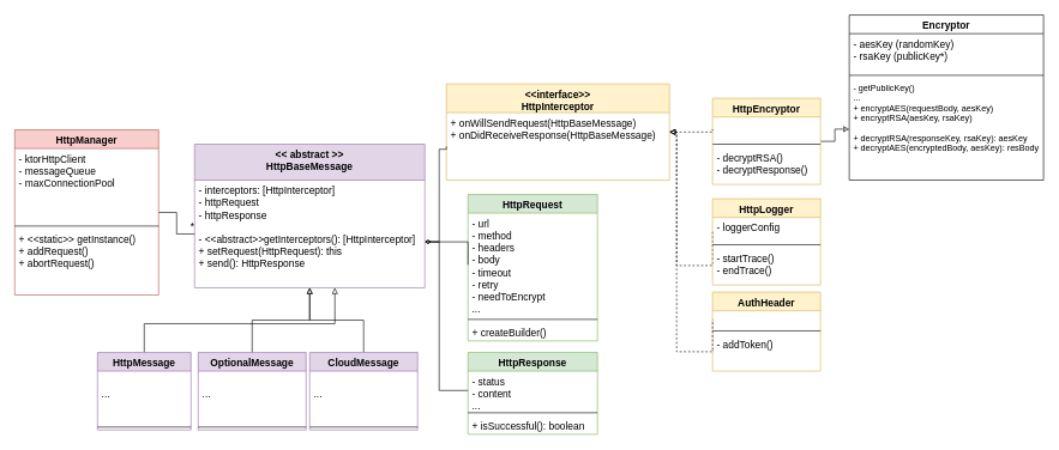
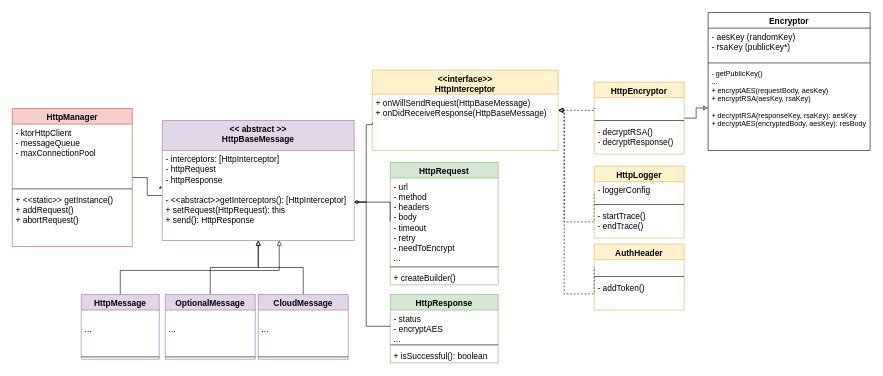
  <mxCell id="0" />
  <mxCell id="1" parent="0" />
  <mxCell id="2" value="HttpRequest" style="swimlane;fontStyle=1;align=center;verticalAlign=top;childLayout=stackLayout;horizontal=1;startSize=26;horizontalStack=0;resizeParent=1;resizeParentMax=0;resizeLast=0;collapsible=1;marginBottom=0;fontSize=14;fillColor=#d5e8d4;strokeColor=#82b366;" parent="1" vertex="1"><mxGeometry x="650" y="270" width="180" height="204" as="geometry" /></mxCell>
  <mxCell id="3" value="- url&#10;- method&#10;- headers&#10;- body&#10;- timeout&#10;- retry&#10;- needToEncrypt&#10;..." style="text;strokeColor=none;fillColor=none;align=left;verticalAlign=top;spacingLeft=4;spacingRight=4;overflow=hidden;rotatable=0;points=[[0,0.5],[1,0.5]];portConstraint=eastwest;fontSize=14;" parent="2" vertex="1"><mxGeometry y="26" width="180" height="144" as="geometry" /></mxCell>
  <mxCell id="4" value="" style="line;strokeWidth=1;fillColor=none;align=left;verticalAlign=middle;spacingTop=-1;spacingLeft=3;spacingRight=3;rotatable=0;labelPosition=right;points=[];portConstraint=eastwest;fontSize=14;" parent="2" vertex="1"><mxGeometry y="170" width="180" height="8" as="geometry" /></mxCell>
  <mxCell id="5" value="+ createBuilder()" style="text;strokeColor=none;fillColor=none;align=left;verticalAlign=top;spacingLeft=4;spacingRight=4;overflow=hidden;rotatable=0;points=[[0,0.5],[1,0.5]];portConstraint=eastwest;fontSize=14;" parent="2" vertex="1"><mxGeometry y="178" width="180" height="26" as="geometry" /></mxCell>
  <mxCell id="6" value="HttpResponse" style="swimlane;fontStyle=1;align=center;verticalAlign=top;childLayout=stackLayout;horizontal=1;startSize=26;horizontalStack=0;resizeParent=1;resizeParentMax=0;resizeLast=0;collapsible=1;marginBottom=0;fontSize=14;fillColor=#d5e8d4;strokeColor=#82b366;" parent="1" vertex="1"><mxGeometry x="650" y="490" width="180" height="114" as="geometry" /></mxCell>
- <mxCell id="7" value="- status&#10;- content&#10;..." style="text;strokeColor=none;fillColor=none;align=left;verticalAlign=top;spacingLeft=4;spacingRight=4;overflow=hidden;rotatable=0;points=[[0,0.5],[1,0.5]];portConstraint=eastwest;fontSize=14;" parent="6" vertex="1"><mxGeometry y="26" width="180" height="54" as="geometry" /></mxCell>
+ <mxCell id="7" value="- status&#10;- encryptAES&#10;..." style="text;strokeColor=none;fillColor=none;align=left;verticalAlign=top;spacingLeft=4;spacingRight=4;overflow=hidden;rotatable=0;points=[[0,0.5],[1,0.5]];portConstraint=eastwest;fontSize=14;" parent="6" vertex="1"><mxGeometry y="26" width="180" height="54" as="geometry" /></mxCell>
  <mxCell id="8" value="" style="line;strokeWidth=1;fillColor=none;align=left;verticalAlign=middle;spacingTop=-1;spacingLeft=3;spacingRight=3;rotatable=0;labelPosition=right;points=[];portConstraint=eastwest;fontSize=14;" parent="6" vertex="1"><mxGeometry y="80" width="180" height="8" as="geometry" /></mxCell>
  <mxCell id="9" value="+ isSuccessful(): boolean&#10;" style="text;strokeColor=none;fillColor=none;align=left;verticalAlign=top;spacingLeft=4;spacingRight=4;overflow=hidden;rotatable=0;points=[[0,0.5],[1,0.5]];portConstraint=eastwest;fontSize=14;" parent="6" vertex="1"><mxGeometry y="88" width="180" height="26" as="geometry" /></mxCell>
  <mxCell id="10" style="edgeStyle=orthogonalEdgeStyle;rounded=0;orthogonalLoop=1;jettySize=auto;html=1;startArrow=none;startFill=0;endArrow=classic;endFill=0;fontSize=14;" parent="1" source="11" target="18" edge="1"><mxGeometry relative="1" as="geometry"><Array as="points" /></mxGeometry></mxCell>
  <mxCell id="11" value="HttpEncryptor&#10;" style="swimlane;fontStyle=1;align=center;verticalAlign=top;childLayout=stackLayout;horizontal=1;startSize=26;horizontalStack=0;resizeParent=1;resizeParentMax=0;resizeLast=0;collapsible=1;marginBottom=0;fontSize=14;fillColor=#fff2cc;strokeColor=#d6b656;" parent="1" vertex="1"><mxGeometry x="990" y="136" width="150" height="120" as="geometry" /></mxCell>
  <mxCell id="12" value=" " style="text;strokeColor=none;fillColor=none;align=left;verticalAlign=top;spacingLeft=4;spacingRight=4;overflow=hidden;rotatable=0;points=[[0,0.5],[1,0.5]];portConstraint=eastwest;fontSize=14;" parent="11" vertex="1"><mxGeometry y="26" width="150" height="34" as="geometry" /></mxCell>
  <mxCell id="13" value="" style="line;strokeWidth=1;fillColor=none;align=left;verticalAlign=middle;spacingTop=-1;spacingLeft=3;spacingRight=3;rotatable=0;labelPosition=right;points=[];portConstraint=eastwest;fontSize=14;" parent="11" vertex="1"><mxGeometry y="60" width="150" height="8" as="geometry" /></mxCell>
  <mxCell id="14" value="- decryptRSA()&#10;- decryptResponse()" style="text;strokeColor=none;fillColor=none;align=left;verticalAlign=top;spacingLeft=4;spacingRight=4;overflow=hidden;rotatable=0;points=[[0,0.5],[1,0.5]];portConstraint=eastwest;fontSize=14;" parent="11" vertex="1"><mxGeometry y="68" width="150" height="52" as="geometry" /></mxCell>
  <mxCell id="15" value="Encryptor" style="swimlane;fontStyle=1;align=center;verticalAlign=top;childLayout=stackLayout;horizontal=1;startSize=26;horizontalStack=0;resizeParent=1;resizeParentMax=0;resizeLast=0;collapsible=1;marginBottom=0;fontSize=14;" parent="1" vertex="1"><mxGeometry x="1180" y="20" width="270" height="230" as="geometry" /></mxCell>
  <mxCell id="16" value="- aesKey (randomKey)&#10;- rsaKey (publicKey*)" style="text;strokeColor=none;fillColor=none;align=left;verticalAlign=top;spacingLeft=4;spacingRight=4;overflow=hidden;rotatable=0;points=[[0,0.5],[1,0.5]];portConstraint=eastwest;fontSize=14;" parent="15" vertex="1"><mxGeometry y="26" width="270" height="54" as="geometry" /></mxCell>
  <mxCell id="17" value="" style="line;strokeWidth=1;fillColor=none;align=left;verticalAlign=middle;spacingTop=-1;spacingLeft=3;spacingRight=3;rotatable=0;labelPosition=right;points=[];portConstraint=eastwest;fontSize=14;" parent="15" vertex="1"><mxGeometry y="80" width="270" height="8" as="geometry" /></mxCell>
  <mxCell id="18" value="- getPublicKey()&#10;...&#10;+ encryptAES(requestBody, aesKey)&#10;+ encryptRSA(aesKey, rsaKey)&#10;&#10;+ decryptRSA(responseKey, rsaKey): aesKey &#10;+ decryptAES(encryptedBody, aesKey): resBody" style="text;strokeColor=none;fillColor=none;align=left;verticalAlign=top;spacingLeft=4;spacingRight=4;overflow=hidden;rotatable=0;points=[[0,0.5],[1,0.5]];portConstraint=eastwest;fontSize=12;" parent="15" vertex="1"><mxGeometry y="88" width="270" height="142" as="geometry" /></mxCell>
  <mxCell id="19" style="edgeStyle=orthogonalEdgeStyle;rounded=0;orthogonalLoop=1;jettySize=auto;html=1;entryX=0;entryY=0.5;entryDx=0;entryDy=0;dashed=1;startArrow=block;startFill=0;endArrow=none;endFill=0;fontSize=14;" parent="1" target="12" edge="1"><mxGeometry relative="1" as="geometry"><Array as="points"><mxPoint x="990" y="183" /></Array><mxPoint x="930" y="183" as="sourcePoint" /></mxGeometry></mxCell>
  <mxCell id="20" style="edgeStyle=orthogonalEdgeStyle;rounded=0;orthogonalLoop=1;jettySize=auto;html=1;entryX=0;entryY=0.5;entryDx=0;entryDy=0;dashed=1;startArrow=block;startFill=0;endArrow=none;endFill=0;fontSize=14;" parent="1" target="24" edge="1"><mxGeometry relative="1" as="geometry"><Array as="points"><mxPoint x="940" y="183" /><mxPoint x="940" y="369" /><mxPoint x="990" y="369" /></Array><mxPoint x="930" y="183" as="sourcePoint" /></mxGeometry></mxCell>
  <mxCell id="21" value="&lt;&lt;interface&gt;&gt;&#10;HttpInterceptor" style="swimlane;fontStyle=1;align=center;verticalAlign=top;childLayout=stackLayout;horizontal=1;startSize=40;horizontalStack=0;resizeParent=1;resizeParentMax=0;resizeLast=0;collapsible=1;marginBottom=0;fontSize=14;fillColor=#fff2cc;strokeColor=#d6b656;" parent="1" vertex="1"><mxGeometry x="620" y="116" width="310" height="134" as="geometry" /></mxCell>
  <mxCell id="22" value="+ onWillSendRequest(HttpBaseMessage)&#10;+ onDidReceiveResponse(HttpBaseMessage)" style="text;strokeColor=none;fillColor=none;align=left;verticalAlign=top;spacingLeft=4;spacingRight=4;overflow=hidden;rotatable=0;points=[[0,0.5],[1,0.5]];portConstraint=eastwest;fontSize=14;" parent="21" vertex="1"><mxGeometry y="40" width="310" height="94" as="geometry" /></mxCell>
  <mxCell id="23" value="HttpLogger" style="swimlane;fontStyle=1;align=center;verticalAlign=top;childLayout=stackLayout;horizontal=1;startSize=26;horizontalStack=0;resizeParent=1;resizeParentMax=0;resizeLast=0;collapsible=1;marginBottom=0;fontSize=14;fillColor=#fff2cc;strokeColor=#d6b656;" parent="1" vertex="1"><mxGeometry x="990" y="276" width="150" height="120" as="geometry" /></mxCell>
  <mxCell id="24" value="- loggerConfig" style="text;strokeColor=none;fillColor=none;align=left;verticalAlign=top;spacingLeft=4;spacingRight=4;overflow=hidden;rotatable=0;points=[[0,0.5],[1,0.5]];portConstraint=eastwest;fontSize=14;" parent="23" vertex="1"><mxGeometry y="26" width="150" height="34" as="geometry" /></mxCell>
  <mxCell id="25" value="" style="line;strokeWidth=1;fillColor=none;align=left;verticalAlign=middle;spacingTop=-1;spacingLeft=3;spacingRight=3;rotatable=0;labelPosition=right;points=[];portConstraint=eastwest;fontSize=14;" parent="23" vertex="1"><mxGeometry y="60" width="150" height="8" as="geometry" /></mxCell>
  <mxCell id="26" value="- startTrace()&#10;- endTrace()" style="text;strokeColor=none;fillColor=none;align=left;verticalAlign=top;spacingLeft=4;spacingRight=4;overflow=hidden;rotatable=0;points=[[0,0.5],[1,0.5]];portConstraint=eastwest;fontSize=14;" parent="23" vertex="1"><mxGeometry y="68" width="150" height="52" as="geometry" /></mxCell>
  <mxCell id="27" style="edgeStyle=orthogonalEdgeStyle;rounded=0;orthogonalLoop=1;jettySize=auto;html=1;entryX=0;entryY=0.5;entryDx=0;entryDy=0;fontSize=14;startArrow=none;startFill=0;endArrow=none;endFill=0;" parent="1" source="29" target="45" edge="1"><mxGeometry relative="1" as="geometry" /></mxCell>
  <mxCell id="28" value="*" style="edgeLabel;html=1;align=center;verticalAlign=middle;resizable=0;points=[];fontSize=14;" parent="27" vertex="1" connectable="0"><mxGeometry x="0.905" y="1" relative="1" as="geometry"><mxPoint y="-10" as="offset" /></mxGeometry></mxCell>
  <mxCell id="29" value="HttpManager" style="swimlane;fontStyle=1;align=center;verticalAlign=top;childLayout=stackLayout;horizontal=1;startSize=26;horizontalStack=0;resizeParent=1;resizeParentMax=0;resizeLast=0;collapsible=1;marginBottom=0;fontSize=14;fillColor=#f8cecc;strokeColor=#b85450;" parent="1" vertex="1"><mxGeometry y="180" width="200" height="230" as="geometry" x="20" /></mxCell>
  <mxCell id="30" value="- ktorHttpClient&#10;- messageQueue&#10;- maxConnectionPool" style="text;strokeColor=none;fillColor=none;align=left;verticalAlign=top;spacingLeft=4;spacingRight=4;overflow=hidden;rotatable=0;points=[[0,0.5],[1,0.5]];portConstraint=eastwest;fontStyle=0;fontSize=14;" parent="29" vertex="1"><mxGeometry y="26" width="200" height="104" as="geometry" /></mxCell>
  <mxCell id="31" value="" style="line;strokeWidth=1;fillColor=none;align=left;verticalAlign=middle;spacingTop=-1;spacingLeft=3;spacingRight=3;rotatable=0;labelPosition=right;points=[];portConstraint=eastwest;fontSize=14;" parent="29" vertex="1"><mxGeometry y="130" width="200" height="8" as="geometry" /></mxCell>
  <mxCell id="32" value="+ &lt;&lt;static&gt;&gt; getInstance()&#10;+ addRequest()&#10;+ abortRequest()" style="text;strokeColor=none;fillColor=none;align=left;verticalAlign=top;spacingLeft=4;spacingRight=4;overflow=hidden;rotatable=0;points=[[0,0.5],[1,0.5]];portConstraint=eastwest;fontSize=14;" parent="29" vertex="1"><mxGeometry y="138" width="200" height="92" as="geometry" /></mxCell>
  <mxCell id="33" value="AuthHeader" style="swimlane;fontStyle=1;align=center;verticalAlign=top;childLayout=stackLayout;horizontal=1;startSize=26;horizontalStack=0;resizeParent=1;resizeParentMax=0;resizeLast=0;collapsible=1;marginBottom=0;fontSize=14;fillColor=#fff2cc;strokeColor=#d6b656;" parent="1" vertex="1"><mxGeometry x="990" y="406" width="150" height="110" as="geometry" /></mxCell>
  <mxCell id="34" value=" " style="text;strokeColor=none;fillColor=none;align=left;verticalAlign=top;spacingLeft=4;spacingRight=4;overflow=hidden;rotatable=0;points=[[0,0.5],[1,0.5]];portConstraint=eastwest;fontSize=14;" parent="33" vertex="1"><mxGeometry y="26" width="150" height="24" as="geometry" /></mxCell>
  <mxCell id="35" value="" style="line;strokeWidth=1;fillColor=none;align=left;verticalAlign=middle;spacingTop=-1;spacingLeft=3;spacingRight=3;rotatable=0;labelPosition=right;points=[];portConstraint=eastwest;fontSize=14;" parent="33" vertex="1"><mxGeometry y="50" width="150" height="8" as="geometry" /></mxCell>
  <mxCell id="36" value="- addToken()" style="text;strokeColor=none;fillColor=none;align=left;verticalAlign=top;spacingLeft=4;spacingRight=4;overflow=hidden;rotatable=0;points=[[0,0.5],[1,0.5]];portConstraint=eastwest;fontSize=14;" parent="33" vertex="1"><mxGeometry y="58" width="150" height="52" as="geometry" /></mxCell>
  <mxCell id="37" style="edgeStyle=orthogonalEdgeStyle;rounded=0;orthogonalLoop=1;jettySize=auto;html=1;entryX=0;entryY=0.5;entryDx=0;entryDy=0;dashed=1;startArrow=block;startFill=0;endArrow=none;endFill=0;fontSize=14;exitX=1;exitY=0.5;exitDx=0;exitDy=0;" parent="1" target="34" edge="1"><mxGeometry relative="1" as="geometry"><mxPoint x="930" y="183" as="sourcePoint" /><mxPoint x="1000" y="339" as="targetPoint" /><Array as="points"><mxPoint x="940" y="183" /><mxPoint x="940" y="489" /></Array></mxGeometry></mxCell>
  <mxCell id="38" style="edgeStyle=orthogonalEdgeStyle;rounded=0;orthogonalLoop=1;jettySize=auto;html=1;entryX=0;entryY=0.5;entryDx=0;entryDy=0;fontSize=12;startArrow=diamondThin;startFill=0;endArrow=none;endFill=0;" parent="1" source="44" target="22" edge="1"><mxGeometry relative="1" as="geometry"><Array as="points"><mxPoint x="610" y="336" /><mxPoint x="610" y="207" /></Array></mxGeometry></mxCell>
  <mxCell id="39" style="edgeStyle=orthogonalEdgeStyle;rounded=0;orthogonalLoop=1;jettySize=auto;html=1;entryX=0;entryY=0.5;entryDx=0;entryDy=0;fontSize=12;startArrow=diamondThin;startFill=0;endArrow=none;endFill=0;" parent="1" source="44" target="3" edge="1"><mxGeometry relative="1" as="geometry"><Array as="points"><mxPoint x="650" y="336" /></Array></mxGeometry></mxCell>
  <mxCell id="40" style="edgeStyle=orthogonalEdgeStyle;rounded=0;orthogonalLoop=1;jettySize=auto;html=1;entryX=0;entryY=0.5;entryDx=0;entryDy=0;fontSize=12;startArrow=diamondThin;startFill=0;endArrow=none;endFill=0;" parent="1" source="44" target="7" edge="1"><mxGeometry relative="1" as="geometry"><Array as="points"><mxPoint x="610" y="336" /><mxPoint x="610" y="543" /></Array></mxGeometry></mxCell>
  <mxCell id="41" style="edgeStyle=orthogonalEdgeStyle;rounded=0;orthogonalLoop=1;jettySize=auto;html=1;entryX=0.5;entryY=0;entryDx=0;entryDy=0;fontSize=12;startArrow=block;startFill=0;endArrow=none;endFill=0;" parent="1" source="44" target="46" edge="1"><mxGeometry relative="1" as="geometry"><Array as="points"><mxPoint x="465" y="450" /><mxPoint x="200" y="450" /></Array></mxGeometry></mxCell>
  <mxCell id="42" style="edgeStyle=orthogonalEdgeStyle;rounded=0;orthogonalLoop=1;jettySize=auto;html=1;entryX=0.5;entryY=0;entryDx=0;entryDy=0;fontSize=12;startArrow=block;startFill=0;endArrow=none;endFill=0;" parent="1" source="44" target="49" edge="1"><mxGeometry relative="1" as="geometry" /></mxCell>
  <mxCell id="43" style="edgeStyle=orthogonalEdgeStyle;rounded=0;orthogonalLoop=1;jettySize=auto;html=1;entryX=0.5;entryY=0;entryDx=0;entryDy=0;fontSize=12;startArrow=block;startFill=0;endArrow=none;endFill=0;" parent="1" source="44" target="52" edge="1"><mxGeometry relative="1" as="geometry" /></mxCell>
  <mxCell id="44" value="&lt;&lt; abstract &gt;&gt;&#10;HttpBaseMessage" style="swimlane;fontStyle=1;align=center;verticalAlign=top;childLayout=stackLayout;horizontal=1;startSize=50;horizontalStack=0;resizeParent=1;resizeParentMax=0;resizeLast=0;collapsible=1;marginBottom=0;fontSize=14;fillColor=#e1d5e7;strokeColor=#9673a6;" parent="1" vertex="1"><mxGeometry x="270" y="200" width="320" height="200" as="geometry" /></mxCell>
  <mxCell id="45" value="- interceptors: [HttpInterceptor]&#10;- httpRequest&#10;- httpResponse&#10;&#10;- &lt;&lt;abstract&gt;&gt;getInterceptors(): [HttpInterceptor]&#10;+ setRequest(HttpRequest): this&#10;+ send(): HttpResponse" style="text;strokeColor=none;fillColor=none;align=left;verticalAlign=top;spacingLeft=4;spacingRight=4;overflow=hidden;rotatable=0;points=[[0,0.5],[1,0.5]];portConstraint=eastwest;fontSize=14;" parent="44" vertex="1"><mxGeometry y="50" width="320" height="150" as="geometry" /></mxCell>
  <mxCell id="46" value="HttpMessage" style="swimlane;fontStyle=1;align=center;verticalAlign=top;childLayout=stackLayout;horizontal=1;startSize=26;horizontalStack=0;resizeParent=1;resizeParentMax=0;resizeLast=0;collapsible=1;marginBottom=0;fontSize=14;fillColor=#e1d5e7;strokeColor=#9673a6;" parent="1" vertex="1"><mxGeometry x="135" y="490" width="130" height="108" as="geometry" /></mxCell>
  <mxCell id="47" value="&#10;..." style="text;strokeColor=none;fillColor=none;align=left;verticalAlign=top;spacingLeft=4;spacingRight=4;overflow=hidden;rotatable=0;points=[[0,0.5],[1,0.5]];portConstraint=eastwest;fontStyle=0;fontSize=14;" parent="46" vertex="1"><mxGeometry y="26" width="130" height="74" as="geometry" /></mxCell>
  <mxCell id="48" value="" style="line;strokeWidth=1;fillColor=none;align=left;verticalAlign=middle;spacingTop=-1;spacingLeft=3;spacingRight=3;rotatable=0;labelPosition=right;points=[];portConstraint=eastwest;fontSize=14;" parent="46" vertex="1"><mxGeometry y="100" width="130" height="8" as="geometry" /></mxCell>
  <mxCell id="49" value="OptionalMessage" style="swimlane;fontStyle=1;align=center;verticalAlign=top;childLayout=stackLayout;horizontal=1;startSize=26;horizontalStack=0;resizeParent=1;resizeParentMax=0;resizeLast=0;collapsible=1;marginBottom=0;fontSize=14;fillColor=#e1d5e7;strokeColor=#9673a6;" parent="1" vertex="1"><mxGeometry x="275" y="490" width="150" height="108" as="geometry" /></mxCell>
  <mxCell id="50" value="&#10;..." style="text;strokeColor=none;fillColor=none;align=left;verticalAlign=top;spacingLeft=4;spacingRight=4;overflow=hidden;rotatable=0;points=[[0,0.5],[1,0.5]];portConstraint=eastwest;fontStyle=0;fontSize=14;" parent="49" vertex="1"><mxGeometry y="26" width="150" height="74" as="geometry" /></mxCell>
  <mxCell id="51" value="" style="line;strokeWidth=1;fillColor=none;align=left;verticalAlign=middle;spacingTop=-1;spacingLeft=3;spacingRight=3;rotatable=0;labelPosition=right;points=[];portConstraint=eastwest;fontSize=14;" parent="49" vertex="1"><mxGeometry y="100" width="150" height="8" as="geometry" /></mxCell>
  <mxCell id="52" value="CloudMessage" style="swimlane;fontStyle=1;align=center;verticalAlign=top;childLayout=stackLayout;horizontal=1;startSize=26;horizontalStack=0;resizeParent=1;resizeParentMax=0;resizeLast=0;collapsible=1;marginBottom=0;fontSize=14;fillColor=#e1d5e7;strokeColor=#9673a6;" parent="1" vertex="1"><mxGeometry x="430" y="490" width="150" height="108" as="geometry" /></mxCell>
  <mxCell id="53" value="&#10;..." style="text;strokeColor=none;fillColor=none;align=left;verticalAlign=top;spacingLeft=4;spacingRight=4;overflow=hidden;rotatable=0;points=[[0,0.5],[1,0.5]];portConstraint=eastwest;fontStyle=0;fontSize=14;" parent="52" vertex="1"><mxGeometry y="26" width="150" height="74" as="geometry" /></mxCell>
  <mxCell id="54" value="" style="line;strokeWidth=1;fillColor=none;align=left;verticalAlign=middle;spacingTop=-1;spacingLeft=3;spacingRight=3;rotatable=0;labelPosition=right;points=[];portConstraint=eastwest;fontSize=14;" parent="52" vertex="1"><mxGeometry y="100" width="150" height="8" as="geometry" /></mxCell>
